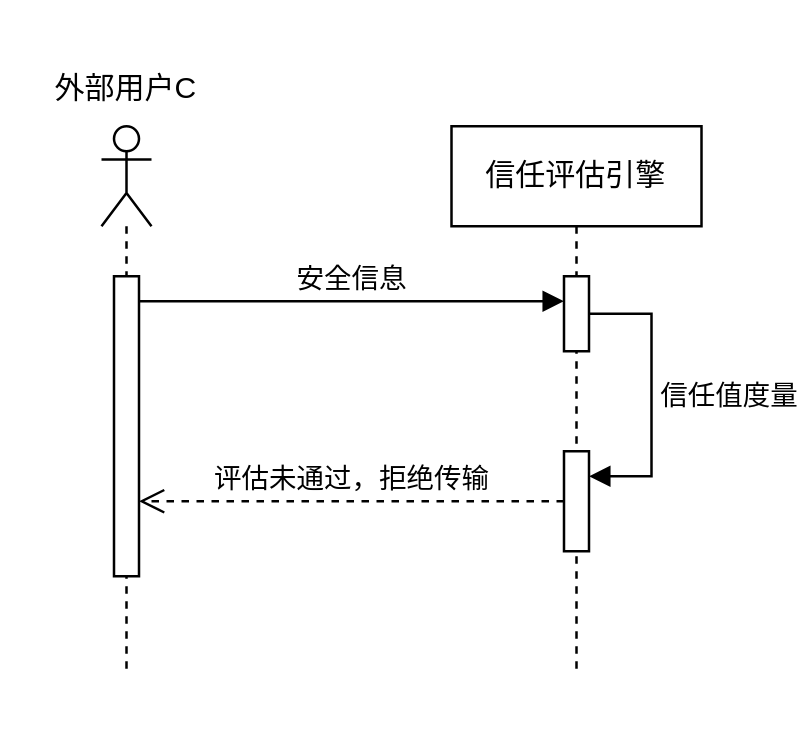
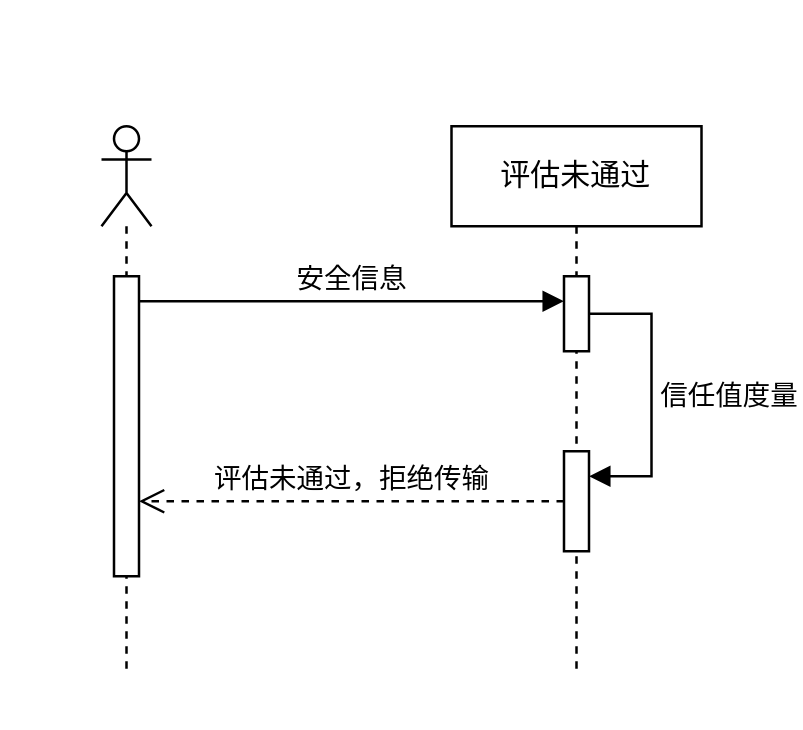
  <mxCell id="0" />
  <mxCell id="1" parent="0" />
  <mxCell id="2" value="" style="shape=umlLifeline;perimeter=lifelinePerimeter;whiteSpace=wrap;html=1;container=1;dropTarget=0;collapsible=0;recursiveResize=0;outlineConnect=0;portConstraint=eastwest;newEdgeStyle={&quot;edgeStyle&quot;:&quot;elbowEdgeStyle&quot;,&quot;elbow&quot;:&quot;vertical&quot;,&quot;curved&quot;:0,&quot;rounded&quot;:0};participant=umlActor;" vertex="1" parent="1"><mxGeometry x="40" y="50" width="20" height="220" as="geometry" /></mxCell>
  <mxCell id="3" value="" style="html=1;points=[];perimeter=orthogonalPerimeter;outlineConnect=0;targetShapes=umlLifeline;portConstraint=eastwest;newEdgeStyle={&quot;edgeStyle&quot;:&quot;elbowEdgeStyle&quot;,&quot;elbow&quot;:&quot;vertical&quot;,&quot;curved&quot;:0,&quot;rounded&quot;:0};" vertex="1" parent="2"><mxGeometry x="5" y="60" width="10" height="120" as="geometry" /></mxCell>
- <mxCell id="4" value="外部用户C" style="text;html=1;strokeColor=none;fillColor=none;align=center;verticalAlign=middle;whiteSpace=wrap;rounded=0;" vertex="1" parent="1"><mxGeometry x="20" y="20" width="60" height="30" as="geometry" /></mxCell>
- <mxCell id="5" value="信任评估引擎" style="shape=umlLifeline;perimeter=lifelinePerimeter;whiteSpace=wrap;html=1;container=1;dropTarget=0;collapsible=0;recursiveResize=0;outlineConnect=0;portConstraint=eastwest;newEdgeStyle={&quot;edgeStyle&quot;:&quot;elbowEdgeStyle&quot;,&quot;elbow&quot;:&quot;vertical&quot;,&quot;curved&quot;:0,&quot;rounded&quot;:0};" vertex="1" parent="1"><mxGeometry x="180" y="50" width="100" height="220" as="geometry" /></mxCell>
+ <mxCell id="5" value="评估未通过" style="shape=umlLifeline;perimeter=lifelinePerimeter;whiteSpace=wrap;html=1;container=1;dropTarget=0;collapsible=0;recursiveResize=0;outlineConnect=0;portConstraint=eastwest;newEdgeStyle={&quot;edgeStyle&quot;:&quot;elbowEdgeStyle&quot;,&quot;elbow&quot;:&quot;vertical&quot;,&quot;curved&quot;:0,&quot;rounded&quot;:0};" vertex="1" parent="1"><mxGeometry x="180" y="50" width="100" height="220" as="geometry" /></mxCell>
  <mxCell id="6" value="" style="html=1;points=[];perimeter=orthogonalPerimeter;outlineConnect=0;targetShapes=umlLifeline;portConstraint=eastwest;newEdgeStyle={&quot;edgeStyle&quot;:&quot;elbowEdgeStyle&quot;,&quot;elbow&quot;:&quot;vertical&quot;,&quot;curved&quot;:0,&quot;rounded&quot;:0};" vertex="1" parent="5"><mxGeometry x="45" y="60" width="10" height="30" as="geometry" /></mxCell>
  <mxCell id="7" value="安全信息" style="html=1;verticalAlign=bottom;endArrow=block;edgeStyle=elbowEdgeStyle;elbow=vertical;curved=0;rounded=0;" edge="1" parent="1" source="3" target="6"><mxGeometry width="80" relative="1" as="geometry"><mxPoint x="60" y="120" as="sourcePoint" /><mxPoint x="140" y="120" as="targetPoint" /><Array as="points"><mxPoint x="100" y="120" /></Array></mxGeometry></mxCell>
  <mxCell id="8" value="评估未通过，拒绝传输" style="html=1;verticalAlign=bottom;endArrow=open;dashed=1;endSize=8;edgeStyle=elbowEdgeStyle;elbow=vertical;curved=0;rounded=0;" edge="1" parent="1" source="10" target="3"><mxGeometry relative="1" as="geometry"><mxPoint x="220" y="160" as="sourcePoint" /><mxPoint x="60" y="160" as="targetPoint" /><Array as="points"><mxPoint x="190" y="200" /><mxPoint x="170" y="160" /></Array></mxGeometry></mxCell>
  <mxCell id="9" value="信任值度量" style="html=1;align=left;spacingLeft=2;endArrow=block;rounded=0;edgeStyle=orthogonalEdgeStyle;curved=0;rounded=0;" edge="1" target="10" parent="1" source="6"><mxGeometry relative="1" as="geometry"><mxPoint x="290" y="120" as="sourcePoint" /><Array as="points"><mxPoint x="260" y="125" /><mxPoint x="260" y="190" /></Array></mxGeometry></mxCell>
  <mxCell id="10" value="" style="html=1;points=[];perimeter=orthogonalPerimeter;outlineConnect=0;targetShapes=umlLifeline;portConstraint=eastwest;newEdgeStyle={&quot;edgeStyle&quot;:&quot;elbowEdgeStyle&quot;,&quot;elbow&quot;:&quot;vertical&quot;,&quot;curved&quot;:0,&quot;rounded&quot;:0};" vertex="1" parent="1"><mxGeometry x="225" y="180" width="10" height="40" as="geometry" /></mxCell>
